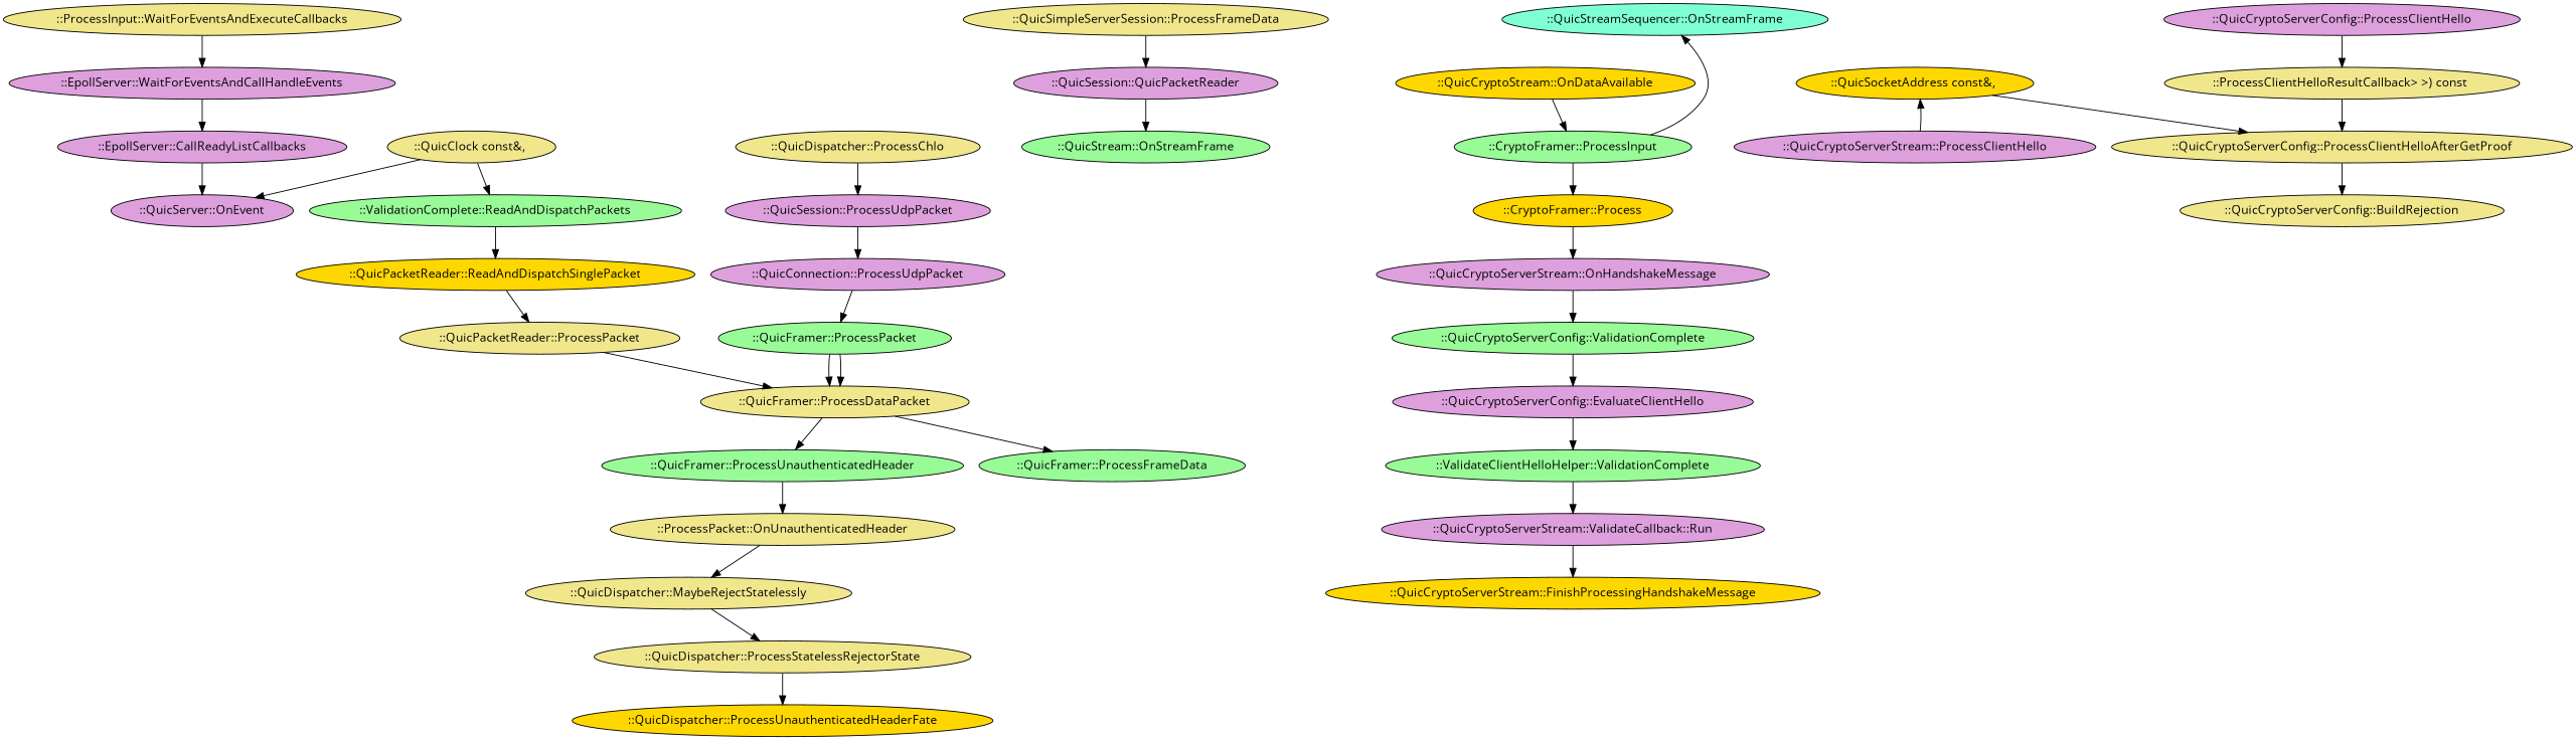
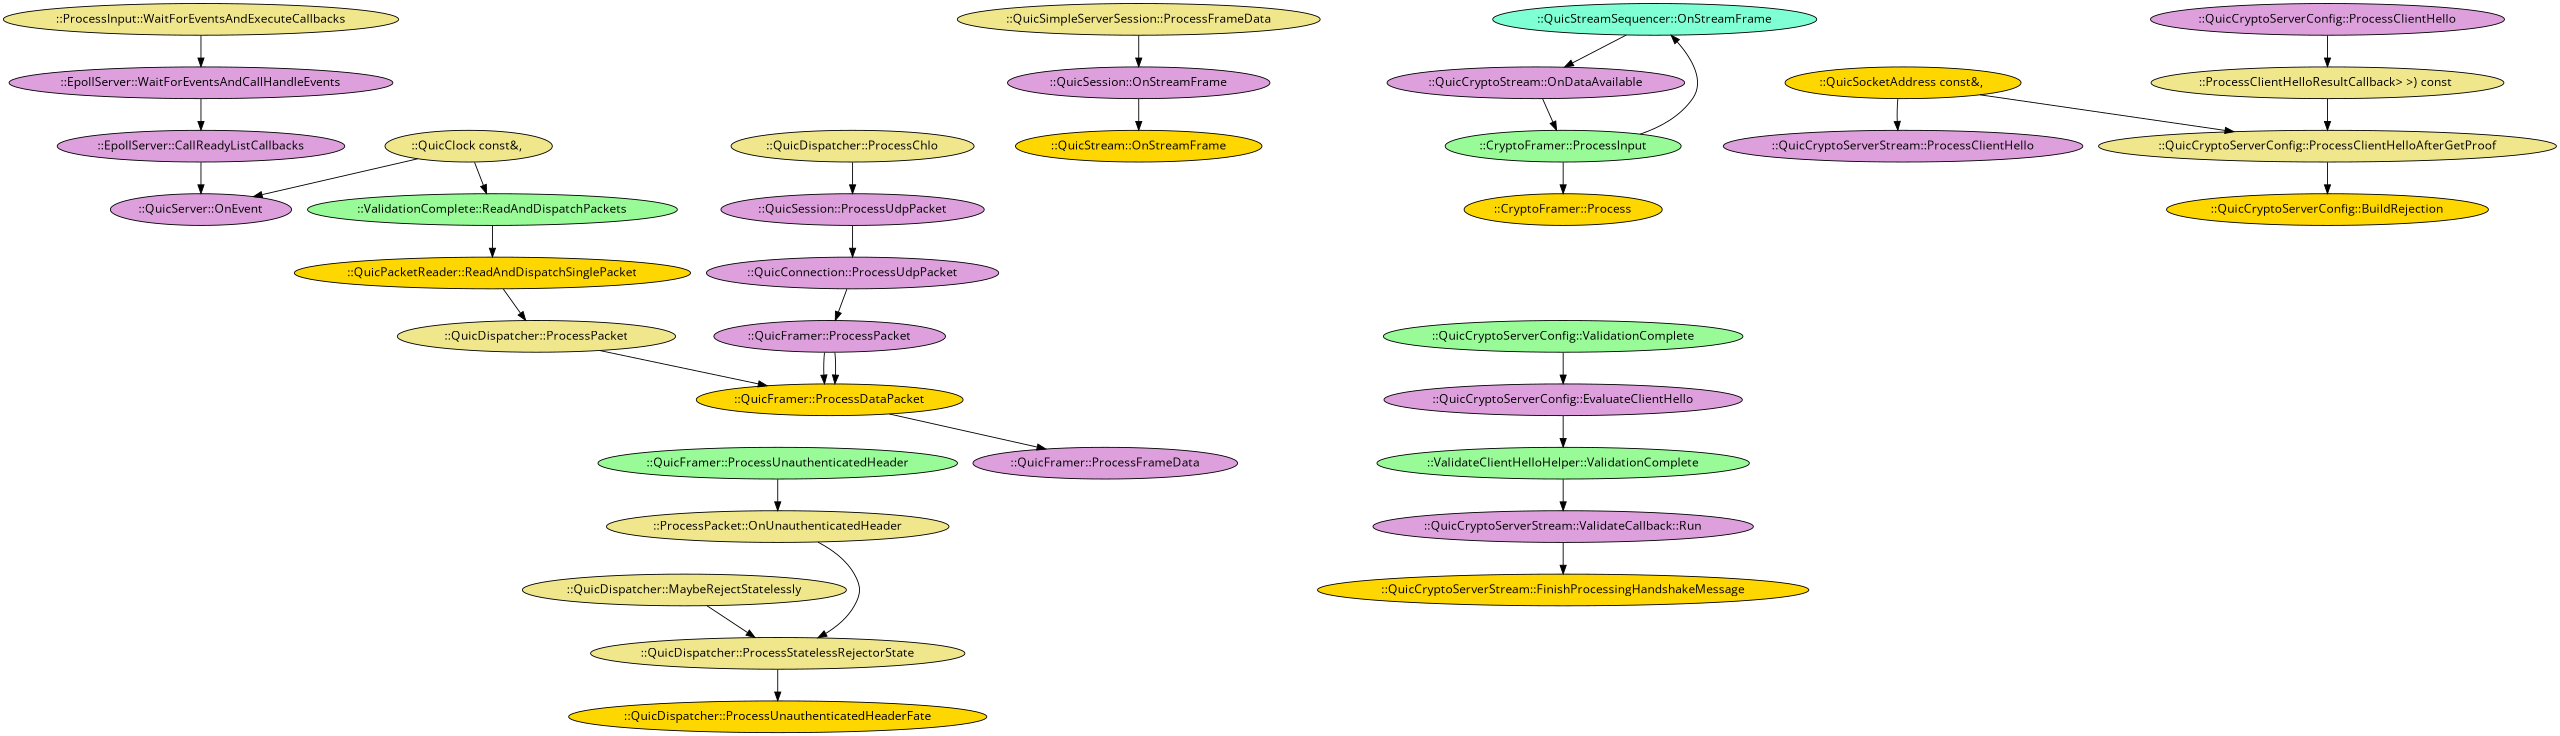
  digraph {
    fontname="Open Sans"
    node [fillcolor=plum fontname="Open Sans" style=filled]
    edge [fontname="Open Sans"]
    n1 [fillcolor=khaki label="::ProcessInput::WaitForEventsAndExecuteCallbacks"]
    "::EpollServer::WaitForEventsAndCallHandleEvents"
    "::EpollServer::CallReadyListCallbacks"
    "::QuicServer::OnEvent"
    "::QuicClock const&, " [fillcolor=khaki]
    n6 [fillcolor=palegreen label="::ValidationComplete::ReadAndDispatchPackets"]
    "::QuicPacketReader::ReadAndDispatchSinglePacket" [fillcolor=gold]
-   "::QuicDispatcher::ProcessPacket" [fillcolor=khaki label="::QuicPacketReader::ProcessPacket"]
-   "::QuicFramer::ProcessDataPacket" [fillcolor=khaki]
-   "::QuicFramer::ProcessPacket" [fillcolor=palegreen]
+   "::QuicDispatcher::ProcessPacket" [fillcolor=khaki]
+   "::QuicFramer::ProcessDataPacket" [fillcolor=gold]
+   "::QuicFramer::ProcessPacket"
    "::QuicFramer::ProcessUnauthenticatedHeader" [fillcolor=palegreen]
-   "::QuicFramer::ProcessFrameData" [fillcolor=palegreen]
+   "::QuicFramer::ProcessFrameData"
    n13 [fillcolor=khaki label="::ProcessPacket::OnUnauthenticatedHeader"]
    "::QuicDispatcher::MaybeRejectStatelessly" [fillcolor=khaki]
    "::QuicDispatcher::ProcessStatelessRejectorState" [fillcolor=khaki]
    "::QuicDispatcher::ProcessUnauthenticatedHeaderFate" [fillcolor=gold]
    "::QuicDispatcher::ProcessChlo" [fillcolor=khaki]
    "::QuicSession::ProcessUdpPacket"
    "::QuicConnection::ProcessUdpPacket"
    n20 [fillcolor=khaki label="::QuicSimpleServerSession::ProcessFrameData"]
-   "::QuicSession::OnStreamFrame" [label="::QuicSession::QuicPacketReader"]
-   "::QuicStream::OnStreamFrame" [fillcolor=palegreen]
+   "::QuicSession::OnStreamFrame"
+   "::QuicStream::OnStreamFrame" [fillcolor=gold]
    "::QuicStreamSequencer::OnStreamFrame" [fillcolor=aquamarine]
-   "::QuicCryptoStream::OnDataAvailable" [fillcolor=gold]
+   "::QuicCryptoStream::OnDataAvailable"
    "::CryptoFramer::ProcessInput" [fillcolor=palegreen]
    "::CryptoFramer::Process" [fillcolor=gold]
-   "::QuicCryptoServerStream::OnHandshakeMessage"
    n28 [fillcolor=palegreen label="::QuicCryptoServerConfig::ValidationComplete"]
    "::QuicCryptoServerConfig::EvaluateClientHello"
    "::ValidateClientHelloHelper::ValidationComplete" [fillcolor=palegreen]
    "::QuicCryptoServerStream::ValidateCallback::Run"
    "::QuicCryptoServerStream::FinishProcessingHandshakeMessage" [fillcolor=gold]
    "::QuicSocketAddress const&, " [fillcolor=gold]
    "::QuicCryptoServerStream::ProcessClientHello"
    "::QuicCryptoServerConfig::ProcessClientHelloAfterGetProof" [fillcolor=khaki]
    "::ProcessClientHelloResultCallback> >) const " [fillcolor=khaki]
    "::QuicCryptoServerConfig::ProcessClientHello"
-   "::QuicCryptoServerConfig::BuildRejection" [fillcolor=khaki]
+   "::QuicCryptoServerConfig::BuildRejection" [fillcolor=gold]
    n1 -> "::EpollServer::WaitForEventsAndCallHandleEvents"
    "::EpollServer::WaitForEventsAndCallHandleEvents" -> "::EpollServer::CallReadyListCallbacks"
    "::EpollServer::CallReadyListCallbacks" -> "::QuicServer::OnEvent"
    "::QuicClock const&, " -> "::QuicServer::OnEvent"
    "::QuicClock const&, " -> n6
    n6 -> "::QuicPacketReader::ReadAndDispatchSinglePacket"
    "::QuicPacketReader::ReadAndDispatchSinglePacket" -> "::QuicDispatcher::ProcessPacket"
    "::QuicDispatcher::ProcessPacket" -> "::QuicFramer::ProcessDataPacket"
-   "::QuicFramer::ProcessDataPacket" -> "::QuicFramer::ProcessUnauthenticatedHeader"
    "::QuicFramer::ProcessDataPacket" -> "::QuicFramer::ProcessFrameData"
    "::QuicFramer::ProcessPacket" -> "::QuicFramer::ProcessDataPacket"
    "::QuicFramer::ProcessPacket" -> "::QuicFramer::ProcessDataPacket"
    "::QuicFramer::ProcessUnauthenticatedHeader" -> n13
-   n13 -> "::QuicDispatcher::MaybeRejectStatelessly"
+   n13 -> "::QuicDispatcher::ProcessStatelessRejectorState"
    "::QuicDispatcher::MaybeRejectStatelessly" -> "::QuicDispatcher::ProcessStatelessRejectorState"
    "::QuicDispatcher::ProcessStatelessRejectorState" -> "::QuicDispatcher::ProcessUnauthenticatedHeaderFate"
    "::QuicDispatcher::ProcessChlo" -> "::QuicSession::ProcessUdpPacket"
    "::QuicSession::ProcessUdpPacket" -> "::QuicConnection::ProcessUdpPacket"
    "::QuicConnection::ProcessUdpPacket" -> "::QuicFramer::ProcessPacket"
    n20 -> "::QuicSession::OnStreamFrame"
    "::QuicSession::OnStreamFrame" -> "::QuicStream::OnStreamFrame"
+   "::QuicStreamSequencer::OnStreamFrame" -> "::QuicCryptoStream::OnDataAvailable"
    "::QuicCryptoStream::OnDataAvailable" -> "::CryptoFramer::ProcessInput"
    "::CryptoFramer::ProcessInput" -> "::QuicStreamSequencer::OnStreamFrame"
    "::CryptoFramer::ProcessInput" -> "::CryptoFramer::Process"
-   "::CryptoFramer::Process" -> "::QuicCryptoServerStream::OnHandshakeMessage"
-   "::QuicCryptoServerStream::OnHandshakeMessage" -> n28
    n28 -> "::QuicCryptoServerConfig::EvaluateClientHello"
    "::QuicCryptoServerConfig::EvaluateClientHello" -> "::ValidateClientHelloHelper::ValidationComplete"
    "::ValidateClientHelloHelper::ValidationComplete" -> "::QuicCryptoServerStream::ValidateCallback::Run"
    "::QuicCryptoServerStream::ValidateCallback::Run" -> "::QuicCryptoServerStream::FinishProcessingHandshakeMessage"
    "::QuicSocketAddress const&, " -> "::QuicCryptoServerConfig::ProcessClientHelloAfterGetProof"
-   "::QuicCryptoServerStream::ProcessClientHello" -> "::QuicSocketAddress const&, "
+   "::QuicSocketAddress const&, " -> "::QuicCryptoServerStream::ProcessClientHello"
    "::QuicCryptoServerConfig::ProcessClientHelloAfterGetProof" -> "::QuicCryptoServerConfig::BuildRejection"
    "::ProcessClientHelloResultCallback> >) const " -> "::QuicCryptoServerConfig::ProcessClientHelloAfterGetProof"
    "::QuicCryptoServerConfig::ProcessClientHello" -> "::ProcessClientHelloResultCallback> >) const "
  }
